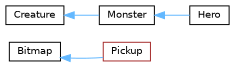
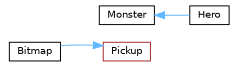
  digraph {
    rankdir=LR
    node [color=black fillcolor=white fontname=Helvetica fontsize=10 shape=box style=filled]
    edge [color=steelblue1 dir=back fontname=Helvetica fontsize=10 labelfontname=Helvetica labelfontsize=10 style=solid]
    n1 [height=0.2 label=Bitmap width=0.4]
    n2 [color=brown height=0.2 label=Pickup width=0.4]
-   n3 [height=0.2 label=Creature width=0.4]
    n4 [height=0.2 label=Monster width=0.4]
    n5 [height=0.2 label=Hero width=0.4]
-   n1 -> n2
-   n3 -> n4
+   n2 -> n1
    n4 -> n5
  }
